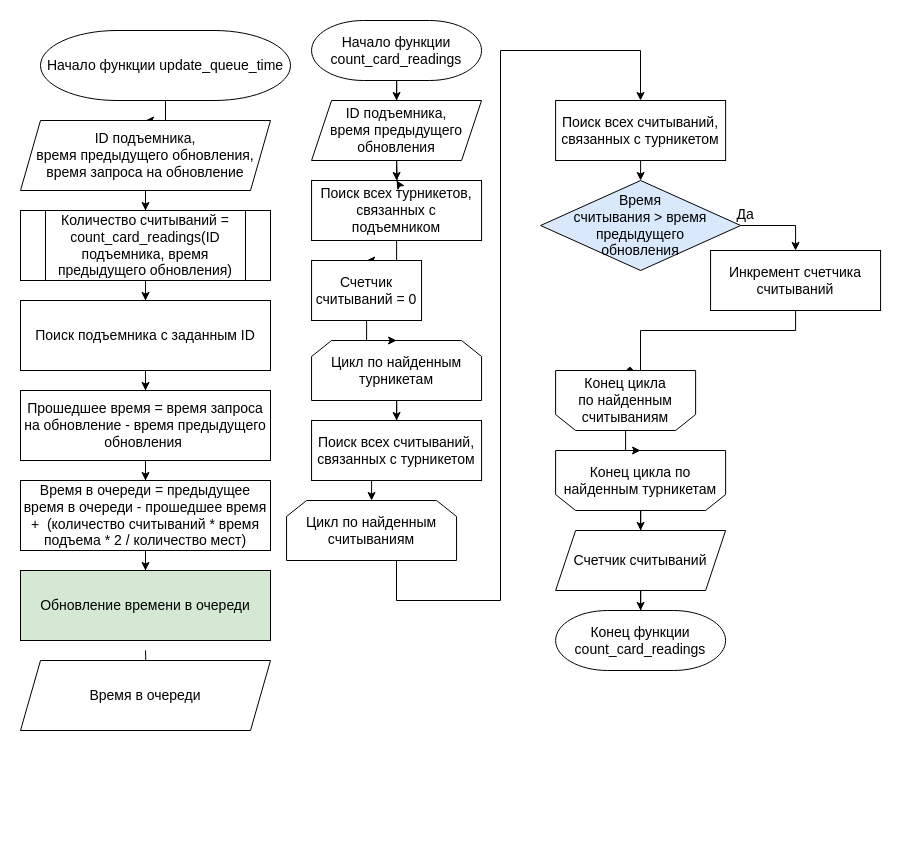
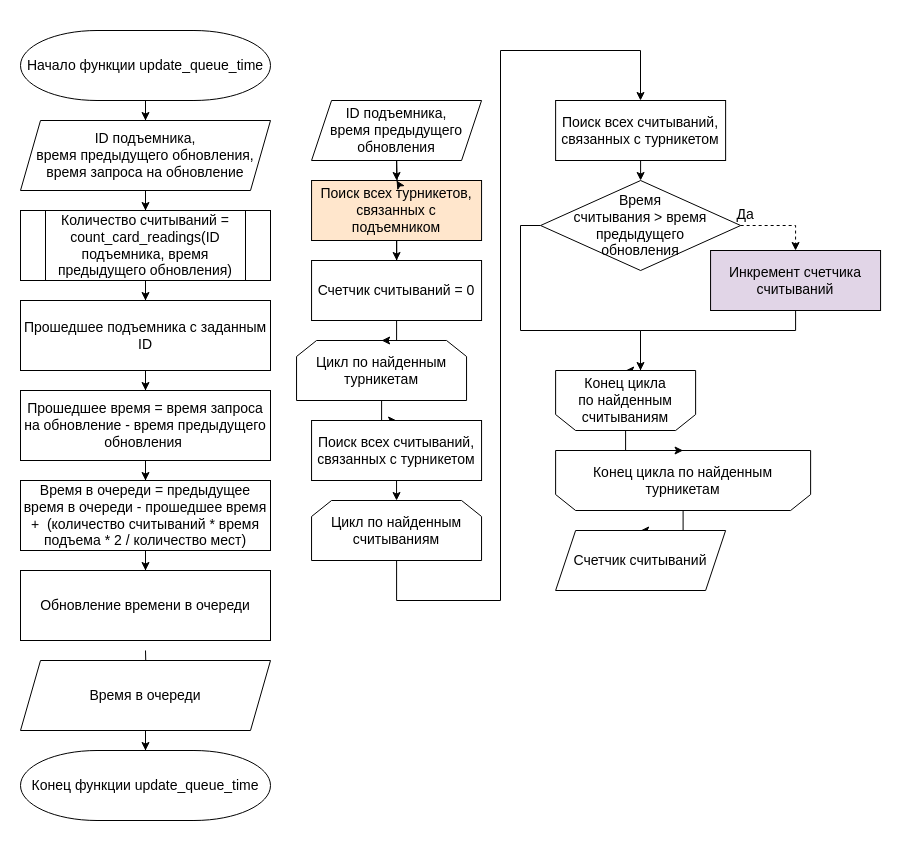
  <mxCell id="0" />
  <mxCell id="1" parent="0" />
- <mxCell id="2" style="edgeStyle=orthogonalEdgeStyle;rounded=0;orthogonalLoop=1;jettySize=auto;html=1;entryX=0.5;entryY=0;entryDx=0;entryDy=0;fontSize=14;" edge="1" parent="1" source="3" target="5"><mxGeometry relative="1" as="geometry" /></mxCell>
- <mxCell id="3" value="Начало функции count_card_readings" style="strokeWidth=1;shape=mxgraph.flowchart.terminator;whiteSpace=wrap;fontFamily=Helvetica;fontSize=14;fontStyle=0" vertex="1" parent="1"><mxGeometry x="311.06" y="20" width="170" height="60" as="geometry" /></mxCell>
  <mxCell id="4" style="edgeStyle=orthogonalEdgeStyle;rounded=0;orthogonalLoop=1;jettySize=auto;html=1;entryX=0.5;entryY=0;entryDx=0;entryDy=0;fontSize=14;" edge="1" parent="1" source="5"><mxGeometry relative="1" as="geometry"><mxPoint x="396.06" y="180" as="targetPoint" /></mxGeometry></mxCell>
  <mxCell id="5" value="ID подъемника, &lt;br style=&quot;font-size: 14px&quot;&gt;время предыдущего обновления" style="shape=parallelogram;perimeter=parallelogramPerimeter;whiteSpace=wrap;html=1;fixedSize=1;fontSize=14;" vertex="1" parent="1"><mxGeometry x="311.06" y="100" width="170" height="60" as="geometry" /></mxCell>
  <mxCell id="6" style="edgeStyle=orthogonalEdgeStyle;rounded=0;orthogonalLoop=1;jettySize=auto;html=1;fontSize=14;" edge="1" parent="1" source="7" target="19"><mxGeometry relative="1" as="geometry" /></mxCell>
- <mxCell id="7" value="Поиск всех турникетов, связанных с подъемником" style="rounded=0;whiteSpace=wrap;strokeWidth=1;fontFamily=Helvetica;fontSize=14;fontStyle=0" vertex="1" parent="1"><mxGeometry x="311.06" y="180" width="170" height="60" as="geometry" /></mxCell>
+ <mxCell id="7" value="Поиск всех турникетов, связанных с подъемником" style="rounded=0;whiteSpace=wrap;strokeWidth=1;fontFamily=Helvetica;fontSize=14;fontStyle=0;fillColor=#ffe6cc;" vertex="1" parent="1"><mxGeometry x="311.06" y="180" width="170" height="60" as="geometry" /></mxCell>
  <mxCell id="8" style="edgeStyle=orthogonalEdgeStyle;rounded=0;orthogonalLoop=1;jettySize=auto;html=1;fontSize=14;" edge="1" parent="1" source="9" target="21"><mxGeometry relative="1" as="geometry" /></mxCell>
- <mxCell id="9" value="&lt;span style=&quot;font-size: 14px&quot;&gt;Цикл по найденным турникетам&lt;/span&gt;" style="shape=loopLimit;whiteSpace=wrap;html=1;strokeWidth=1;fontSize=14;" vertex="1" parent="1"><mxGeometry x="311.06" y="340" width="170" height="60" as="geometry" /></mxCell>
+ <mxCell id="9" value="&lt;span style=&quot;font-size: 14px&quot;&gt;Цикл по найденным турникетам&lt;/span&gt;" style="shape=loopLimit;whiteSpace=wrap;html=1;strokeWidth=1;fontSize=14;" vertex="1" parent="1"><mxGeometry x="296.06" y="340" width="170" height="60" as="geometry" /></mxCell>
  <mxCell id="10" style="edgeStyle=orthogonalEdgeStyle;rounded=0;orthogonalLoop=1;jettySize=auto;html=1;fontSize=14;" edge="1" parent="1" source="11" target="29"><mxGeometry relative="1" as="geometry" /></mxCell>
- <mxCell id="11" value="&lt;span style=&quot;font-size: 14px&quot;&gt;Конец цикла&amp;nbsp;&lt;/span&gt;по найденным турникетам" style="shape=loopLimit;whiteSpace=wrap;html=1;strokeWidth=1;direction=west;fontSize=14;" vertex="1" parent="1"><mxGeometry x="555.12" y="450" width="170" height="60" as="geometry" /></mxCell>
+ <mxCell id="11" value="&lt;span style=&quot;font-size: 14px&quot;&gt;Конец цикла&amp;nbsp;&lt;/span&gt;по найденным турникетам" style="shape=loopLimit;whiteSpace=wrap;html=1;strokeWidth=1;direction=west;fontSize=14;" vertex="1" parent="1"><mxGeometry x="555.12" y="450" width="255" height="60" as="geometry" /></mxCell>
  <mxCell id="12" style="edgeStyle=orthogonalEdgeStyle;rounded=0;orthogonalLoop=1;jettySize=auto;html=1;fontSize=14;" edge="1" parent="1" target="7"><mxGeometry relative="1" as="geometry"><mxPoint x="396.167" y="160" as="sourcePoint" /></mxGeometry></mxCell>
- <mxCell id="13" value="Да" style="edgeStyle=orthogonalEdgeStyle;rounded=0;orthogonalLoop=1;jettySize=auto;exitX=1;exitY=0.5;exitDx=0;exitDy=0;entryX=0.5;entryY=0;entryDx=0;entryDy=0;fontFamily=Helvetica;fontSize=14;fontStyle=0" edge="1" parent="1" source="15" target="17"><mxGeometry x="-0.9" y="12" relative="1" as="geometry"><mxPoint x="1" as="offset" /></mxGeometry></mxCell>
- <mxCell id="15" value="Время &#10;считывания &gt; время предыдущего &#10;обновления" style="rhombus;whiteSpace=wrap;strokeWidth=1;fontFamily=Helvetica;fontSize=14;fontStyle=0;fillColor=#dae8fc;" vertex="1" parent="1"><mxGeometry x="540.09" y="180" width="200.06" height="90" as="geometry" /></mxCell>
- <mxCell id="16" style="edgeStyle=orthogonalEdgeStyle;rounded=0;orthogonalLoop=1;jettySize=auto;html=1;entryX=0.5;entryY=1;entryDx=0;entryDy=0;fontSize=14;endArrow=diamond;" edge="1" parent="1" source="17" target="25"><mxGeometry relative="1" as="geometry"><Array as="points"><mxPoint x="795" y="330" /><mxPoint x="640" y="330" /></Array></mxGeometry></mxCell>
- <mxCell id="17" value="Инкремент счетчика считываний" style="rounded=0;whiteSpace=wrap;strokeWidth=1;fontFamily=Helvetica;fontSize=14;fontStyle=0" vertex="1" parent="1"><mxGeometry x="710.06" y="250" width="170" height="60" as="geometry" /></mxCell>
+ <mxCell id="13" value="Да" style="edgeStyle=orthogonalEdgeStyle;rounded=0;orthogonalLoop=1;jettySize=auto;exitX=1;exitY=0.5;exitDx=0;exitDy=0;entryX=0.5;entryY=0;entryDx=0;entryDy=0;fontFamily=Helvetica;fontSize=14;fontStyle=0;dashed=1;" edge="1" parent="1" source="15" target="17"><mxGeometry x="-0.9" y="12" relative="1" as="geometry"><mxPoint x="1" as="offset" /></mxGeometry></mxCell>
+ <mxCell id="14" style="edgeStyle=orthogonalEdgeStyle;rounded=0;orthogonalLoop=1;jettySize=auto;html=1;fontSize=14;exitX=0;exitY=0.5;exitDx=0;exitDy=0;" edge="1" parent="1" source="15" target="25"><mxGeometry relative="1" as="geometry"><Array as="points"><mxPoint x="520" y="225" /><mxPoint x="520" y="330" /><mxPoint x="640" y="330" /></Array></mxGeometry></mxCell>
+ <mxCell id="15" value="Время &#10;считывания &gt; время предыдущего &#10;обновления" style="rhombus;whiteSpace=wrap;strokeWidth=1;fontFamily=Helvetica;fontSize=14;fontStyle=0" vertex="1" parent="1"><mxGeometry x="540.09" y="180" width="200.06" height="90" as="geometry" /></mxCell>
+ <mxCell id="16" style="edgeStyle=orthogonalEdgeStyle;rounded=0;orthogonalLoop=1;jettySize=auto;html=1;entryX=0.5;entryY=1;entryDx=0;entryDy=0;fontSize=14;" edge="1" parent="1" source="17" target="25"><mxGeometry relative="1" as="geometry"><Array as="points"><mxPoint x="795" y="330" /><mxPoint x="640" y="330" /></Array></mxGeometry></mxCell>
+ <mxCell id="17" value="Инкремент счетчика считываний" style="rounded=0;whiteSpace=wrap;strokeWidth=1;fontFamily=Helvetica;fontSize=14;fontStyle=0;fillColor=#e1d5e7;" vertex="1" parent="1"><mxGeometry x="710.06" y="250" width="170" height="60" as="geometry" /></mxCell>
  <mxCell id="18" style="edgeStyle=orthogonalEdgeStyle;rounded=0;orthogonalLoop=1;jettySize=auto;html=1;fontSize=14;" edge="1" parent="1" source="19" target="9"><mxGeometry relative="1" as="geometry" /></mxCell>
- <mxCell id="19" value="Счетчик считываний = 0" style="rounded=0;whiteSpace=wrap;strokeWidth=1;fontFamily=Helvetica;fontSize=14;fontStyle=0" vertex="1" parent="1"><mxGeometry x="311.06" y="260" width="110" height="60" as="geometry" /></mxCell>
+ <mxCell id="19" value="Счетчик считываний = 0" style="rounded=0;whiteSpace=wrap;strokeWidth=1;fontFamily=Helvetica;fontSize=14;fontStyle=0" vertex="1" parent="1"><mxGeometry x="311.06" y="260" width="170" height="60" as="geometry" /></mxCell>
  <mxCell id="20" style="edgeStyle=orthogonalEdgeStyle;rounded=0;orthogonalLoop=1;jettySize=auto;html=1;exitX=0.5;exitY=1;exitDx=0;exitDy=0;entryX=0.5;entryY=0;entryDx=0;entryDy=0;fontSize=14;" edge="1" parent="1" source="21" target="23"><mxGeometry relative="1" as="geometry" /></mxCell>
  <mxCell id="21" value="Поиск всех считываний, связанных с турникетом" style="rounded=0;whiteSpace=wrap;strokeWidth=1;fontFamily=Helvetica;fontSize=14;fontStyle=0" vertex="1" parent="1"><mxGeometry x="311.06" y="420" width="170" height="60" as="geometry" /></mxCell>
  <mxCell id="22" style="edgeStyle=orthogonalEdgeStyle;rounded=0;orthogonalLoop=1;jettySize=auto;html=1;fontSize=14;" edge="1" parent="1" source="23" target="27"><mxGeometry relative="1" as="geometry"><Array as="points"><mxPoint x="396" y="600" /><mxPoint x="500" y="600" /><mxPoint x="500" y="50" /><mxPoint x="640" y="50" /></Array></mxGeometry></mxCell>
- <mxCell id="23" value="&lt;span style=&quot;font-size: 14px&quot;&gt;Цикл по найденным считываниям&lt;/span&gt;" style="shape=loopLimit;whiteSpace=wrap;html=1;strokeWidth=1;fontSize=14;" vertex="1" parent="1"><mxGeometry x="286.06" y="500" width="170" height="60" as="geometry" /></mxCell>
+ <mxCell id="23" value="&lt;span style=&quot;font-size: 14px&quot;&gt;Цикл по найденным считываниям&lt;/span&gt;" style="shape=loopLimit;whiteSpace=wrap;html=1;strokeWidth=1;fontSize=14;" vertex="1" parent="1"><mxGeometry x="311.06" y="500" width="170" height="60" as="geometry" /></mxCell>
  <mxCell id="24" style="edgeStyle=orthogonalEdgeStyle;rounded=0;orthogonalLoop=1;jettySize=auto;html=1;fontSize=14;" edge="1" parent="1" source="25" target="11"><mxGeometry relative="1" as="geometry" /></mxCell>
  <mxCell id="25" value="&lt;span style=&quot;font-size: 14px&quot;&gt;Конец цикла по&amp;nbsp;&lt;/span&gt;найденным считываниям" style="shape=loopLimit;whiteSpace=wrap;html=1;strokeWidth=1;direction=west;fontSize=14;" vertex="1" parent="1"><mxGeometry x="555.12" y="370" width="140" height="60" as="geometry" /></mxCell>
  <mxCell id="26" style="edgeStyle=orthogonalEdgeStyle;rounded=0;orthogonalLoop=1;jettySize=auto;html=1;fontSize=14;" edge="1" parent="1" source="27" target="15"><mxGeometry relative="1" as="geometry" /></mxCell>
  <mxCell id="27" value="Поиск всех считываний, связанных с турникетом" style="rounded=0;whiteSpace=wrap;strokeWidth=1;fontFamily=Helvetica;fontSize=14;fontStyle=0" vertex="1" parent="1"><mxGeometry x="555.12" y="100" width="170" height="60" as="geometry" /></mxCell>
- <mxCell id="28" style="edgeStyle=orthogonalEdgeStyle;rounded=0;orthogonalLoop=1;jettySize=auto;html=1;fontSize=14;" edge="1" parent="1" source="29" target="30"><mxGeometry relative="1" as="geometry" /></mxCell>
  <mxCell id="29" value="Счетчик считываний" style="shape=parallelogram;perimeter=parallelogramPerimeter;whiteSpace=wrap;html=1;fixedSize=1;fontSize=14;" vertex="1" parent="1"><mxGeometry x="555.12" y="530" width="170" height="60" as="geometry" /></mxCell>
- <mxCell id="30" value="Конец функции count_card_readings" style="strokeWidth=1;shape=mxgraph.flowchart.terminator;whiteSpace=wrap;fontFamily=Helvetica;fontSize=14;fontStyle=0" vertex="1" parent="1"><mxGeometry x="555.12" y="610" width="170" height="60" as="geometry" /></mxCell>
  <mxCell id="31" style="edgeStyle=orthogonalEdgeStyle;rounded=0;orthogonalLoop=1;jettySize=auto;html=1;fontSize=14;" edge="1" parent="1" source="32" target="34"><mxGeometry relative="1" as="geometry" /></mxCell>
- <mxCell id="32" value="Начало функции update_queue_time" style="strokeWidth=1;shape=mxgraph.flowchart.terminator;whiteSpace=wrap;fontFamily=Helvetica;fontSize=14;fontStyle=0" vertex="1" parent="1"><mxGeometry x="40" y="30" width="250" height="70" as="geometry" /></mxCell>
+ <mxCell id="32" value="Начало функции update_queue_time" style="strokeWidth=1;shape=mxgraph.flowchart.terminator;whiteSpace=wrap;fontFamily=Helvetica;fontSize=14;fontStyle=0" vertex="1" parent="1"><mxGeometry x="20" y="30" width="250" height="70" as="geometry" /></mxCell>
  <mxCell id="33" style="edgeStyle=orthogonalEdgeStyle;rounded=0;orthogonalLoop=1;jettySize=auto;html=1;fontSize=14;" edge="1" parent="1" source="34" target="36"><mxGeometry relative="1" as="geometry" /></mxCell>
  <mxCell id="34" value="ID подъемника, &lt;br style=&quot;font-size: 14px&quot;&gt;время предыдущего обновления, время запроса на обновление" style="shape=parallelogram;perimeter=parallelogramPerimeter;whiteSpace=wrap;html=1;fixedSize=1;fontSize=14;" vertex="1" parent="1"><mxGeometry x="20" y="120" width="250" height="70" as="geometry" /></mxCell>
  <mxCell id="35" style="edgeStyle=orthogonalEdgeStyle;rounded=0;orthogonalLoop=1;jettySize=auto;html=1;fontSize=14;" edge="1" parent="1" source="44" target="40"><mxGeometry relative="1" as="geometry" /></mxCell>
  <mxCell id="36" value="Количество считываний = count_card_readings(ID подъемника, время предыдущего обновления)" style="shape=process;whiteSpace=wrap;backgroundOutline=1;fontFamily=Helvetica;fontSize=14;fontStyle=0" vertex="1" parent="1"><mxGeometry x="20" y="210" width="250" height="70" as="geometry" /></mxCell>
  <mxCell id="37" style="edgeStyle=orthogonalEdgeStyle;rounded=0;orthogonalLoop=1;jettySize=auto;html=1;fontSize=14;" edge="1" parent="1" target="42"><mxGeometry relative="1" as="geometry"><mxPoint x="145" y="650" as="sourcePoint" /></mxGeometry></mxCell>
  <mxCell id="38" value="Время в очереди = предыдущее время в очереди - прошедшее время +  (количество считываний * время подъема * 2 / количество мест)" style="rounded=0;whiteSpace=wrap;strokeWidth=1;fontFamily=Helvetica;fontSize=14;fontStyle=0" vertex="1" parent="1"><mxGeometry x="20" y="480" width="250" height="70" as="geometry" /></mxCell>
  <mxCell id="39" style="edgeStyle=orthogonalEdgeStyle;rounded=0;orthogonalLoop=1;jettySize=auto;html=1;fontSize=14;" edge="1" parent="1" source="40" target="38"><mxGeometry relative="1" as="geometry" /></mxCell>
  <mxCell id="40" value="Прошедшее время = время запроса на обновление - время предыдущего обновления " style="rounded=0;whiteSpace=wrap;strokeWidth=1;fontFamily=Helvetica;fontSize=14;fontStyle=0" vertex="1" parent="1"><mxGeometry x="20" y="390" width="250" height="70" as="geometry" /></mxCell>
+ <mxCell id="41" style="edgeStyle=orthogonalEdgeStyle;rounded=0;orthogonalLoop=1;jettySize=auto;html=1;fontSize=14;" edge="1" parent="1" source="42" target="43"><mxGeometry relative="1" as="geometry" /></mxCell>
  <mxCell id="42" value="Время в очереди" style="shape=parallelogram;perimeter=parallelogramPerimeter;whiteSpace=wrap;html=1;fixedSize=1;fontSize=14;" vertex="1" parent="1"><mxGeometry x="20" y="660" width="250" height="70" as="geometry" /></mxCell>
- <mxCell id="44" value="Поиск подъемника с заданным ID" style="rounded=0;whiteSpace=wrap;strokeWidth=1;fontFamily=Helvetica;fontSize=14;fontStyle=0" vertex="1" parent="1"><mxGeometry x="20" y="300" width="250" height="70" as="geometry" /></mxCell>
+ <mxCell id="43" value="Конец функции update_queue_time" style="strokeWidth=1;shape=mxgraph.flowchart.terminator;whiteSpace=wrap;fontFamily=Helvetica;fontSize=14;fontStyle=0" vertex="1" parent="1"><mxGeometry x="20" y="750" width="250" height="70" as="geometry" /></mxCell>
+ <mxCell id="44" value="Прошедшее подъемника с заданным ID" style="rounded=0;whiteSpace=wrap;strokeWidth=1;fontFamily=Helvetica;fontSize=14;fontStyle=0" vertex="1" parent="1"><mxGeometry x="20" y="300" width="250" height="70" as="geometry" /></mxCell>
  <mxCell id="45" style="edgeStyle=orthogonalEdgeStyle;rounded=0;orthogonalLoop=1;jettySize=auto;html=1;fontSize=14;" edge="1" parent="1" source="36" target="44"><mxGeometry relative="1" as="geometry"><mxPoint x="145" y="280" as="sourcePoint" /><mxPoint x="145" y="370" as="targetPoint" /></mxGeometry></mxCell>
- <mxCell id="46" value="Обновление времени в очереди" style="rounded=0;whiteSpace=wrap;strokeWidth=1;fontFamily=Helvetica;fontSize=14;fontStyle=0;fillColor=#d5e8d4;" vertex="1" parent="1"><mxGeometry x="20" y="570" width="250" height="70" as="geometry" /></mxCell>
+ <mxCell id="46" value="Обновление времени в очереди" style="rounded=0;whiteSpace=wrap;strokeWidth=1;fontFamily=Helvetica;fontSize=14;fontStyle=0" vertex="1" parent="1"><mxGeometry x="20" y="570" width="250" height="70" as="geometry" /></mxCell>
  <mxCell id="47" style="edgeStyle=orthogonalEdgeStyle;rounded=0;orthogonalLoop=1;jettySize=auto;html=1;fontSize=14;" edge="1" parent="1" source="38" target="46"><mxGeometry relative="1" as="geometry"><mxPoint x="145" y="550" as="sourcePoint" /><mxPoint x="145" y="640" as="targetPoint" /></mxGeometry></mxCell>
